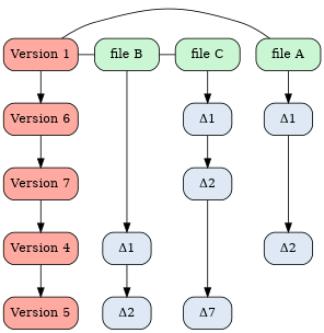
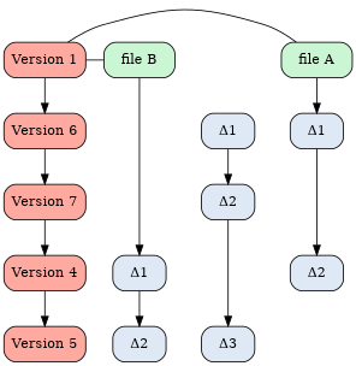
  digraph {
    rankdir=TB
    node [fillcolor="#dfe9f5" shape=rect style="filled,rounded"]
    n1 [fillcolor="#feaaa0" label="Version 1" width=1]
    n2 [fillcolor="#caf6d3" label="file A" width=1]
    n3 [fillcolor="#caf6d3" label="file B" width=1]
-   n4 [fillcolor="#caf6d3" label="file C" width=1]
    n5 [fillcolor="#feaaa0" label="Version 6"]
    n6 [label="Δ1"]
    n7 [label="Δ1"]
    n8 [fillcolor="#feaaa0" label="Version 7"]
    n9 [label="Δ2"]
    n10 [fillcolor="#feaaa0" label="Version 4"]
    n11 [label="Δ2"]
    n12 [label="Δ1"]
    n13 [fillcolor="#feaaa0" label="Version 5"]
    n14 [label="Δ2"]
-   n15 [label="Δ7"]
+   n15 [label="Δ3"]
    subgraph sub_1 {
      rank=same
      n1
      n2
      n3
-     n4
    }
    subgraph sub_2 {
      rank=same
      n5
      n6
      n7
    }
    subgraph sub_3 {
      rank=same
      n8
      n9
    }
    subgraph sub_4 {
      rank=same
      n10
      n11
      n12
    }
    subgraph sub_5 {
      rank=same
      n13
      n14
      n15
    }
    n1 -> n2 [dir=none]
    n1 -> n3 [dir=none]
    n1 -> n5
    n2 -> n6
-   n3 -> n4 [dir=none]
    n3 -> n12
-   n4 -> n7
    n5 -> n8
    n6 -> n11
    n7 -> n9
    n8 -> n10
    n9 -> n15
    n10 -> n13
    n12 -> n14
  }
